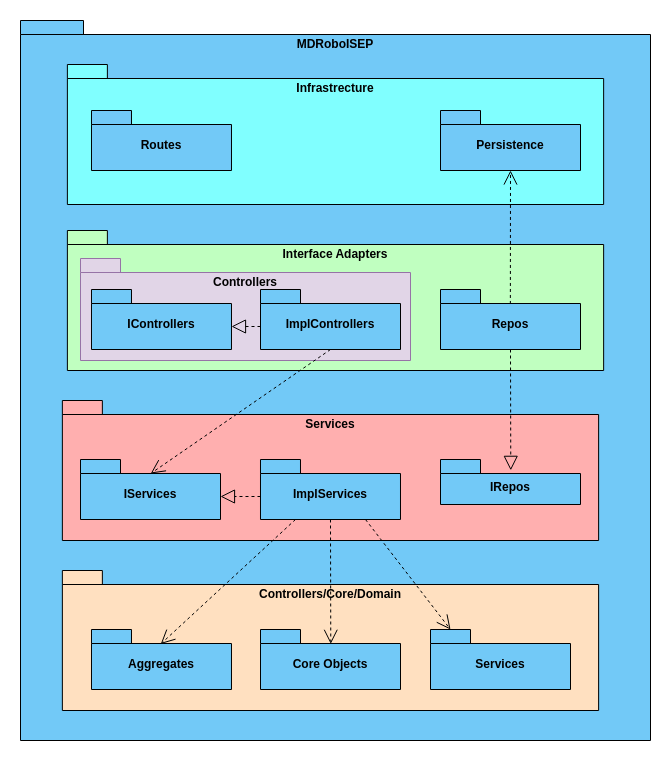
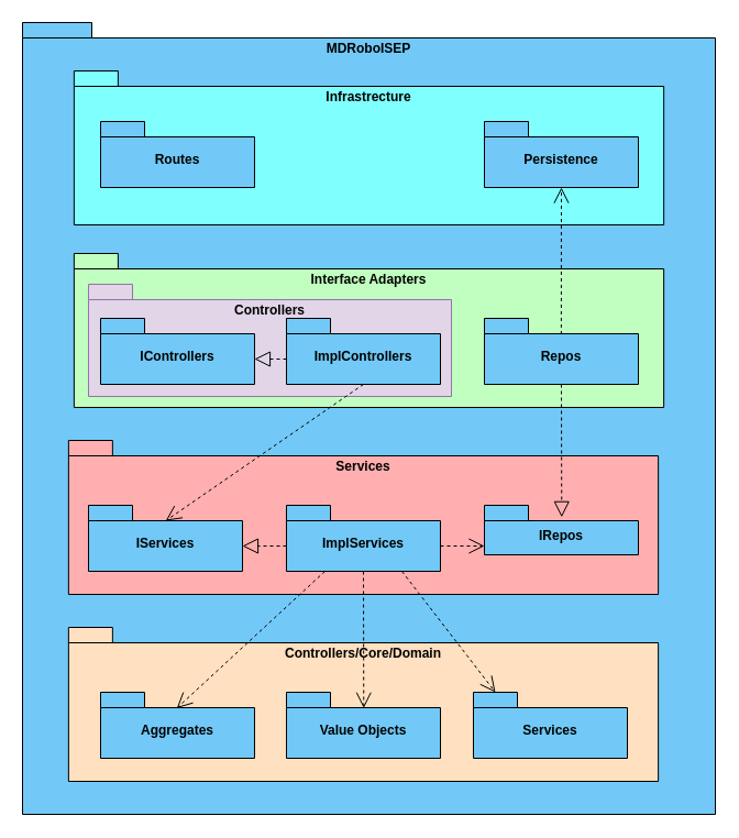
  <mxCell id="0" />
  <mxCell id="1" parent="0" />
  <mxCell id="2" value="MDRoboISEP" style="shape=folder;fontStyle=1;spacingTop=10;tabWidth=40;tabHeight=14;tabPosition=left;html=1;whiteSpace=wrap;verticalAlign=top;fillColor=#72C9F7;" parent="1" vertex="1"><mxGeometry x="20" y="20" width="630" height="720" as="geometry" /></mxCell>
  <mxCell id="3" value="Infrastrecture" style="shape=folder;fontStyle=1;spacingTop=10;tabWidth=40;tabHeight=14;tabPosition=left;html=1;whiteSpace=wrap;verticalAlign=top;fillColor=#80ffff;" parent="1" vertex="1"><mxGeometry x="66.88" y="64" width="536.25" height="140" as="geometry" /></mxCell>
  <mxCell id="4" value="Routes" style="shape=folder;fontStyle=1;spacingTop=10;tabWidth=40;tabHeight=14;tabPosition=left;html=1;whiteSpace=wrap;fillColor=#72C9F7;" parent="1" vertex="1"><mxGeometry x="90.99" y="110" width="140" height="60" as="geometry" /></mxCell>
  <mxCell id="5" value="Persistence" style="shape=folder;fontStyle=1;spacingTop=10;tabWidth=40;tabHeight=14;tabPosition=left;html=1;whiteSpace=wrap;fillColor=#72C9F7;" parent="1" vertex="1"><mxGeometry x="440" y="110" width="140" height="60" as="geometry" /></mxCell>
  <mxCell id="6" value="Interface Adapters" style="shape=folder;fontStyle=1;spacingTop=10;tabWidth=40;tabHeight=14;tabPosition=left;html=1;whiteSpace=wrap;verticalAlign=top;fillColor=#c0ffc0;" parent="1" vertex="1"><mxGeometry x="66.88" y="230" width="536.25" height="140" as="geometry" /></mxCell>
  <mxCell id="7" value="Controllers" style="shape=folder;fontStyle=1;spacingTop=10;tabWidth=40;tabHeight=14;tabPosition=left;html=1;whiteSpace=wrap;verticalAlign=top;fillColor=#e1d5e7;strokeColor=#9673a6;" parent="1" vertex="1"><mxGeometry x="80" y="258" width="330" height="102" as="geometry" /></mxCell>
  <mxCell id="8" value="Repos" style="shape=folder;fontStyle=1;spacingTop=10;tabWidth=40;tabHeight=14;tabPosition=left;html=1;whiteSpace=wrap;fillColor=#72C9F7;" parent="1" vertex="1"><mxGeometry x="440" y="289" width="140" height="60" as="geometry" /></mxCell>
  <mxCell id="9" value="IControllers" style="shape=folder;fontStyle=1;spacingTop=10;tabWidth=40;tabHeight=14;tabPosition=left;html=1;whiteSpace=wrap;fillColor=#72C9F7;" parent="1" vertex="1"><mxGeometry x="90.99" y="289" width="140" height="60" as="geometry" /></mxCell>
  <mxCell id="10" value="ImplControllers" style="shape=folder;fontStyle=1;spacingTop=10;tabWidth=40;tabHeight=14;tabPosition=left;html=1;whiteSpace=wrap;fillColor=#72C9F7;" parent="1" vertex="1"><mxGeometry x="260" y="289" width="140" height="60" as="geometry" /></mxCell>
  <mxCell id="11" value="Services" style="shape=folder;fontStyle=1;spacingTop=10;tabWidth=40;tabHeight=14;tabPosition=left;html=1;whiteSpace=wrap;verticalAlign=top;fillColor=#ffafaf;" parent="1" vertex="1"><mxGeometry x="61.87" y="400" width="536.25" height="140" as="geometry" /></mxCell>
  <mxCell id="12" value="IRepos" style="shape=folder;fontStyle=1;spacingTop=10;tabWidth=40;tabHeight=14;tabPosition=left;html=1;whiteSpace=wrap;fillColor=#72C9F7;" parent="1" vertex="1"><mxGeometry x="440" y="459" width="140" height="45" as="geometry" /></mxCell>
  <mxCell id="13" value="IServices" style="shape=folder;fontStyle=1;spacingTop=10;tabWidth=40;tabHeight=14;tabPosition=left;html=1;whiteSpace=wrap;fillColor=#72C9F7;" parent="1" vertex="1"><mxGeometry x="80" y="459" width="140" height="60" as="geometry" /></mxCell>
  <mxCell id="14" value="ImplServices" style="shape=folder;fontStyle=1;spacingTop=10;tabWidth=40;tabHeight=14;tabPosition=left;html=1;whiteSpace=wrap;fillColor=#72C9F7;" parent="1" vertex="1"><mxGeometry x="259.99" y="459" width="140" height="60" as="geometry" /></mxCell>
  <mxCell id="15" value="Controllers/Core/Domain" style="shape=folder;fontStyle=1;spacingTop=10;tabWidth=40;tabHeight=14;tabPosition=left;html=1;whiteSpace=wrap;verticalAlign=top;fillColor=#ffe0c0;" parent="1" vertex="1"><mxGeometry x="61.87" y="570" width="536.25" height="140" as="geometry" /></mxCell>
  <mxCell id="16" value="Services" style="shape=folder;fontStyle=1;spacingTop=10;tabWidth=40;tabHeight=14;tabPosition=left;html=1;whiteSpace=wrap;fillColor=#72C9F7;" parent="1" vertex="1"><mxGeometry x="430" y="629" width="140" height="60" as="geometry" /></mxCell>
  <mxCell id="17" value="Aggregates" style="shape=folder;fontStyle=1;spacingTop=10;tabWidth=40;tabHeight=14;tabPosition=left;html=1;whiteSpace=wrap;fillColor=#72C9F7;" parent="1" vertex="1"><mxGeometry x="90.99" y="629" width="140" height="60" as="geometry" /></mxCell>
- <mxCell id="18" value="Core Objects" style="shape=folder;fontStyle=1;spacingTop=10;tabWidth=40;tabHeight=14;tabPosition=left;html=1;whiteSpace=wrap;fillColor=#72C9F7;" parent="1" vertex="1"><mxGeometry x="260" y="629" width="140" height="60" as="geometry" /></mxCell>
+ <mxCell id="18" value="Value Objects" style="shape=folder;fontStyle=1;spacingTop=10;tabWidth=40;tabHeight=14;tabPosition=left;html=1;whiteSpace=wrap;fillColor=#72C9F7;" parent="1" vertex="1"><mxGeometry x="260" y="629" width="140" height="60" as="geometry" /></mxCell>
  <mxCell id="19" value="" style="endArrow=open;endSize=12;dashed=1;html=1;rounded=0;entryX=0.502;entryY=0.239;entryDx=0;entryDy=0;entryPerimeter=0;exitX=0.5;exitY=1;exitDx=0;exitDy=0;exitPerimeter=0;" parent="1" source="14" target="18" edge="1"><mxGeometry width="160" relative="1" as="geometry"><mxPoint x="220" y="510" as="sourcePoint" /><mxPoint x="380" y="510" as="targetPoint" /></mxGeometry></mxCell>
  <mxCell id="20" value="" style="endArrow=open;endSize=12;dashed=1;html=1;rounded=0;entryX=0;entryY=0;entryDx=20;entryDy=0;entryPerimeter=0;exitX=0.75;exitY=1;exitDx=0;exitDy=0;exitPerimeter=0;" parent="1" source="14" target="16" edge="1"><mxGeometry width="160" relative="1" as="geometry"><mxPoint x="340" y="529" as="sourcePoint" /><mxPoint x="340" y="653" as="targetPoint" /></mxGeometry></mxCell>
  <mxCell id="21" value="" style="endArrow=open;endSize=12;dashed=1;html=1;rounded=0;entryX=0.495;entryY=0.241;entryDx=0;entryDy=0;entryPerimeter=0;exitX=0.25;exitY=1;exitDx=0;exitDy=0;exitPerimeter=0;" parent="1" source="14" target="17" edge="1"><mxGeometry x="-0.046" y="43" width="160" relative="1" as="geometry"><mxPoint x="375" y="529" as="sourcePoint" /><mxPoint x="460" y="639" as="targetPoint" /><mxPoint as="offset" /></mxGeometry></mxCell>
  <mxCell id="22" value="" style="endArrow=block;dashed=1;endFill=0;endSize=12;html=1;rounded=0;exitX=0;exitY=0;exitDx=0;exitDy=37;exitPerimeter=0;entryX=0;entryY=0;entryDx=140;entryDy=37;entryPerimeter=0;" parent="1" source="14" target="13" edge="1"><mxGeometry width="160" relative="1" as="geometry"><mxPoint x="280" y="470" as="sourcePoint" /><mxPoint x="440" y="470" as="targetPoint" /></mxGeometry></mxCell>
+ <mxCell id="23" value="" style="endArrow=open;endSize=12;dashed=1;html=1;rounded=0;exitX=0;exitY=0;exitDx=140;exitDy=37;exitPerimeter=0;entryX=0;entryY=0;entryDx=0;entryDy=37;entryPerimeter=0;" parent="1" source="14" target="12" edge="1"><mxGeometry width="160" relative="1" as="geometry"><mxPoint x="280" y="470" as="sourcePoint" /><mxPoint x="440" y="470" as="targetPoint" /></mxGeometry></mxCell>
  <mxCell id="24" value="" style="endArrow=open;endSize=12;dashed=1;html=1;rounded=0;exitX=0.5;exitY=1;exitDx=0;exitDy=0;exitPerimeter=0;entryX=0.502;entryY=0.233;entryDx=0;entryDy=0;entryPerimeter=0;" parent="1" source="10" target="13" edge="1"><mxGeometry width="160" relative="1" as="geometry"><mxPoint x="410" y="506" as="sourcePoint" /><mxPoint x="450" y="506" as="targetPoint" /></mxGeometry></mxCell>
  <mxCell id="25" value="" style="endArrow=block;dashed=1;endFill=0;endSize=12;html=1;rounded=0;exitX=0.5;exitY=1;exitDx=0;exitDy=0;exitPerimeter=0;entryX=0.502;entryY=0.241;entryDx=0;entryDy=0;entryPerimeter=0;" parent="1" source="8" target="12" edge="1"><mxGeometry width="160" relative="1" as="geometry"><mxPoint x="270" y="506" as="sourcePoint" /><mxPoint x="230" y="506" as="targetPoint" /></mxGeometry></mxCell>
  <mxCell id="26" value="" style="endArrow=block;dashed=1;endFill=0;endSize=12;html=1;rounded=0;exitX=0;exitY=0;exitDx=0;exitDy=37;exitPerimeter=0;entryX=0;entryY=0;entryDx=140;entryDy=37;entryPerimeter=0;" parent="1" source="10" target="9" edge="1"><mxGeometry width="160" relative="1" as="geometry"><mxPoint x="270" y="506" as="sourcePoint" /><mxPoint x="230" y="506" as="targetPoint" /></mxGeometry></mxCell>
  <mxCell id="27" value="" style="endArrow=open;endSize=12;dashed=1;html=1;rounded=0;exitX=0.499;exitY=0.241;exitDx=0;exitDy=0;exitPerimeter=0;entryX=0.5;entryY=1;entryDx=0;entryDy=0;entryPerimeter=0;" parent="1" source="8" target="5" edge="1"><mxGeometry width="160" relative="1" as="geometry"><mxPoint x="171" y="180" as="sourcePoint" /><mxPoint x="171" y="313" as="targetPoint" /></mxGeometry></mxCell>
